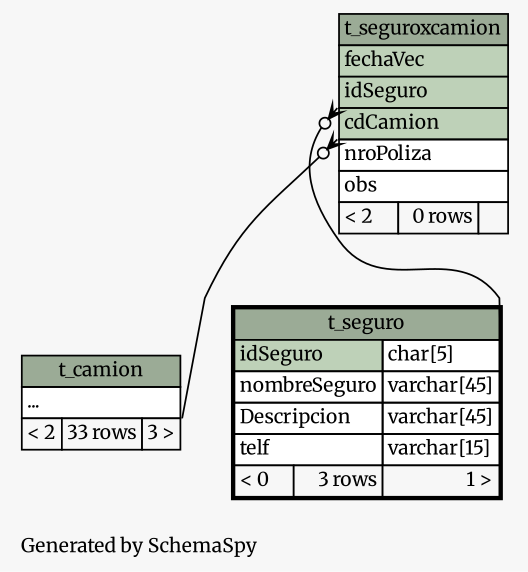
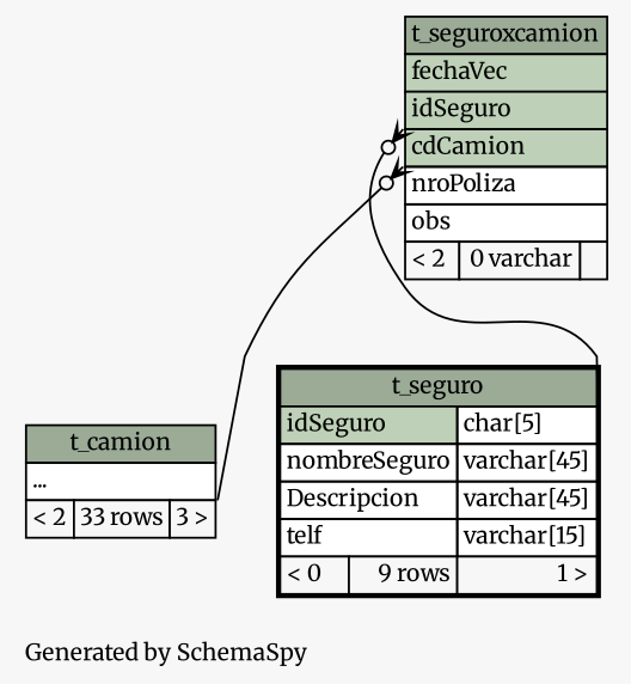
  digraph {
    bgcolor="#f7f7f7"
    fontname=Merriweather
    fontsize=11
    label="\nGenerated by SchemaSpy"
    labeljust=l
    nodesep=0.18
    rankdir=TB
    ranksep=0.46
    node [fontname=Merriweather fontsize=11 shape=plaintext]
    edge [arrowhead=none arrowsize=0.8 arrowtail=crowodot dir=back fontname=Merriweather]
-   n1 [label=<     <TABLE BORDER="0" CELLBORDER="1" CELLSPACING="0" BGCOLOR="#ffffff">       <TR><TD COLSPAN="3" BGCOLOR="#9bab96" ALIGN="CENTER">t_seguroxcamion</TD></TR>       <TR><TD PORT="fechaVec" COLSPAN="3" BGCOLOR="#bed1b8" ALIGN="LEFT">fechaVec</TD></TR>       <TR><TD PORT="idSeguro" COLSPAN="3" BGCOLOR="#bed1b8" ALIGN="LEFT">idSeguro</TD></TR>       <TR><TD PORT="cdCamion" COLSPAN="3" BGCOLOR="#bed1b8" ALIGN="LEFT">cdCamion</TD></TR>       <TR><TD PORT="nroPoliza" COLSPAN="3" ALIGN="LEFT">nroPoliza</TD></TR>       <TR><TD PORT="obs" COLSPAN="3" ALIGN="LEFT">obs</TD></TR>       <TR><TD ALIGN="LEFT" BGCOLOR="#f7f7f7">&lt; 2</TD><TD ALIGN="RIGHT" BGCOLOR="#f7f7f7">0 rows</TD><TD ALIGN="RIGHT" BGCOLOR="#f7f7f7">  </TD></TR>     </TABLE>>]
+   n1 [label=<     <TABLE BORDER="0" CELLBORDER="1" CELLSPACING="0" BGCOLOR="#ffffff">       <TR><TD COLSPAN="3" BGCOLOR="#9bab96" ALIGN="CENTER">t_seguroxcamion</TD></TR>       <TR><TD PORT="fechaVec" COLSPAN="3" BGCOLOR="#bed1b8" ALIGN="LEFT">fechaVec</TD></TR>       <TR><TD PORT="idSeguro" COLSPAN="3" BGCOLOR="#bed1b8" ALIGN="LEFT">idSeguro</TD></TR>       <TR><TD PORT="cdCamion" COLSPAN="3" BGCOLOR="#bed1b8" ALIGN="LEFT">cdCamion</TD></TR>       <TR><TD PORT="nroPoliza" COLSPAN="3" ALIGN="LEFT">nroPoliza</TD></TR>       <TR><TD PORT="obs" COLSPAN="3" ALIGN="LEFT">obs</TD></TR>       <TR><TD ALIGN="LEFT" BGCOLOR="#f7f7f7">&lt; 2</TD><TD ALIGN="RIGHT" BGCOLOR="#f7f7f7">0 varchar</TD><TD ALIGN="RIGHT" BGCOLOR="#f7f7f7">  </TD></TR>     </TABLE>>]
    n2 [label=<     <TABLE BORDER="0" CELLBORDER="1" CELLSPACING="0" BGCOLOR="#ffffff">       <TR><TD COLSPAN="3" BGCOLOR="#9bab96" ALIGN="CENTER">t_camion</TD></TR>       <TR><TD PORT="elipses" COLSPAN="3" ALIGN="LEFT">...</TD></TR>       <TR><TD ALIGN="LEFT" BGCOLOR="#f7f7f7">&lt; 2</TD><TD ALIGN="RIGHT" BGCOLOR="#f7f7f7">33 rows</TD><TD ALIGN="RIGHT" BGCOLOR="#f7f7f7">3 &gt;</TD></TR>     </TABLE>>]
-   n3 [label=<     <TABLE BORDER="2" CELLBORDER="1" CELLSPACING="0" BGCOLOR="#ffffff">       <TR><TD COLSPAN="3" BGCOLOR="#9bab96" ALIGN="CENTER">t_seguro</TD></TR>       <TR><TD PORT="idSeguro" COLSPAN="2" BGCOLOR="#bed1b8" ALIGN="LEFT">idSeguro</TD><TD PORT="idSeguro.type" ALIGN="LEFT">char[5]</TD></TR>       <TR><TD PORT="nombreSeguro" COLSPAN="2" ALIGN="LEFT">nombreSeguro</TD><TD PORT="nombreSeguro.type" ALIGN="LEFT">varchar[45]</TD></TR>       <TR><TD PORT="Descripcion" COLSPAN="2" ALIGN="LEFT">Descripcion</TD><TD PORT="Descripcion.type" ALIGN="LEFT">varchar[45]</TD></TR>       <TR><TD PORT="telf" COLSPAN="2" ALIGN="LEFT">telf</TD><TD PORT="telf.type" ALIGN="LEFT">varchar[15]</TD></TR>       <TR><TD ALIGN="LEFT" BGCOLOR="#f7f7f7">&lt; 0</TD><TD ALIGN="RIGHT" BGCOLOR="#f7f7f7">3 rows</TD><TD ALIGN="RIGHT" BGCOLOR="#f7f7f7">1 &gt;</TD></TR>     </TABLE>>]
+   n3 [label=<     <TABLE BORDER="2" CELLBORDER="1" CELLSPACING="0" BGCOLOR="#ffffff">       <TR><TD COLSPAN="3" BGCOLOR="#9bab96" ALIGN="CENTER">t_seguro</TD></TR>       <TR><TD PORT="idSeguro" COLSPAN="2" BGCOLOR="#bed1b8" ALIGN="LEFT">idSeguro</TD><TD PORT="idSeguro.type" ALIGN="LEFT">char[5]</TD></TR>       <TR><TD PORT="nombreSeguro" COLSPAN="2" ALIGN="LEFT">nombreSeguro</TD><TD PORT="nombreSeguro.type" ALIGN="LEFT">varchar[45]</TD></TR>       <TR><TD PORT="Descripcion" COLSPAN="2" ALIGN="LEFT">Descripcion</TD><TD PORT="Descripcion.type" ALIGN="LEFT">varchar[45]</TD></TR>       <TR><TD PORT="telf" COLSPAN="2" ALIGN="LEFT">telf</TD><TD PORT="telf.type" ALIGN="LEFT">varchar[15]</TD></TR>       <TR><TD ALIGN="LEFT" BGCOLOR="#f7f7f7">&lt; 0</TD><TD ALIGN="RIGHT" BGCOLOR="#f7f7f7">9 rows</TD><TD ALIGN="RIGHT" BGCOLOR="#f7f7f7">1 &gt;</TD></TR>     </TABLE>>]
    n1 -> n2 [headport="elipses:se" tailport="cdCamion:sw"]
    n1 -> n3 [headport="idSeguro.type:se" tailport="idSeguro:sw"]
  }
